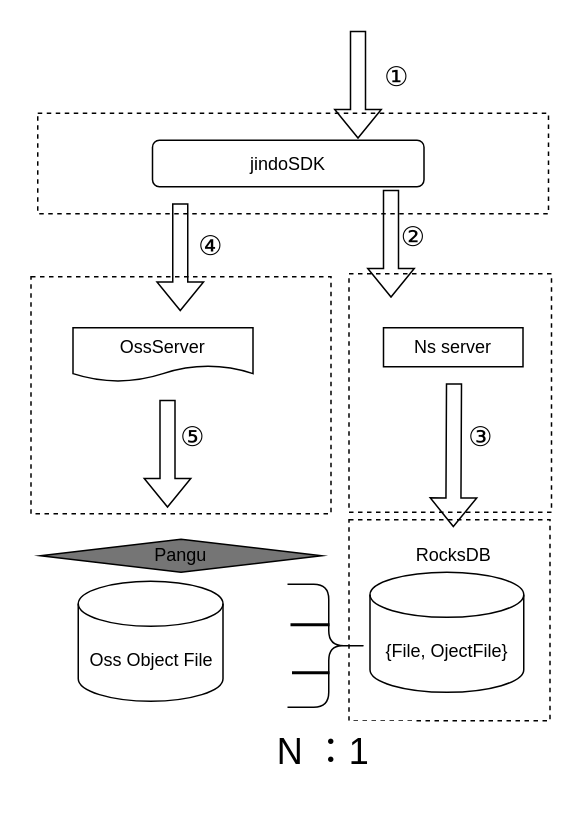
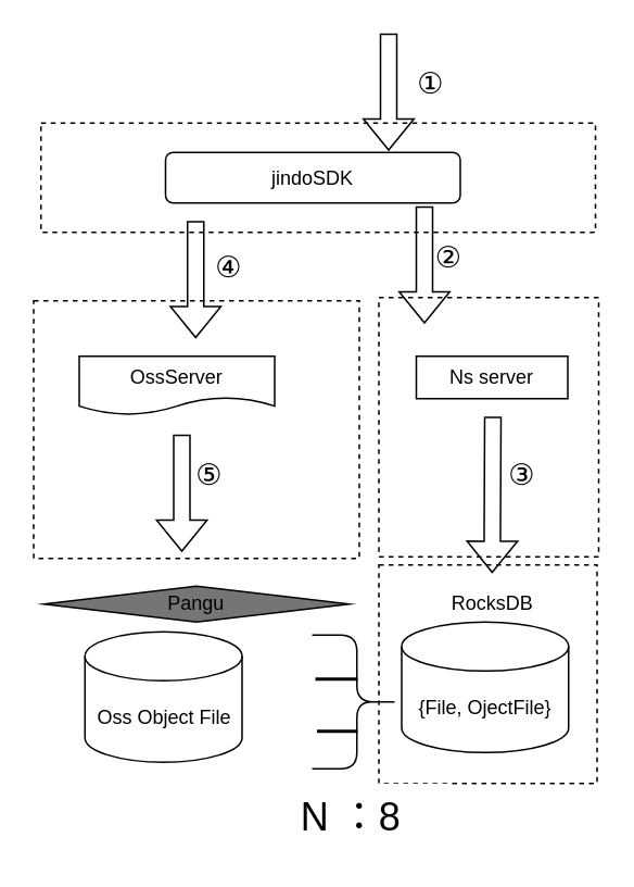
  <mxCell id="0" />
  <mxCell id="1" parent="0" />
  <mxCell id="2" value="" style="whiteSpace=wrap;html=1;aspect=fixed;dashed=1;" vertex="1" parent="1"><mxGeometry x="232" y="346" width="134" height="134" as="geometry" /></mxCell>
  <mxCell id="3" value="" style="rounded=0;whiteSpace=wrap;html=1;dashed=1;" vertex="1" parent="1"><mxGeometry x="232" y="182" width="135" height="159" as="geometry" /></mxCell>
  <mxCell id="4" value="" style="rounded=0;whiteSpace=wrap;html=1;dashed=1;" vertex="1" parent="1"><mxGeometry x="20" y="184" width="200" height="158" as="geometry" /></mxCell>
  <mxCell id="5" value="" style="rounded=0;whiteSpace=wrap;html=1;dashed=1;" vertex="1" parent="1"><mxGeometry x="24.5" y="75" width="340.5" height="67" as="geometry" /></mxCell>
  <mxCell id="6" value="jindoSDK" style="rounded=1;whiteSpace=wrap;html=1;" vertex="1" parent="1"><mxGeometry x="101" y="93" width="181" height="31" as="geometry" /></mxCell>
  <mxCell id="7" value="OssServer" style="shape=document;whiteSpace=wrap;html=1;boundedLbl=1;" vertex="1" parent="1"><mxGeometry x="48" y="218" width="120" height="36" as="geometry" /></mxCell>
  <mxCell id="8" value="Ns server" style="rounded=0;whiteSpace=wrap;html=1;" vertex="1" parent="1"><mxGeometry x="255" y="218" width="93" height="26" as="geometry" /></mxCell>
  <mxCell id="9" value="Oss Object File" style="shape=cylinder3;whiteSpace=wrap;html=1;boundedLbl=1;backgroundOutline=1;size=15;" vertex="1" parent="1"><mxGeometry x="51.5" y="387" width="96.5" height="80" as="geometry" /></mxCell>
  <mxCell id="10" value="RocksDB" style="rounded=0;whiteSpace=wrap;html=1;strokeColor=none;" vertex="1" parent="1"><mxGeometry x="241.5" y="353" width="120" height="34" as="geometry" /></mxCell>
  <mxCell id="11" value="Pangu" style="rhombus;whiteSpace=wrap;html=1;fillColor=#757575;" vertex="1" parent="1"><mxGeometry x="26.25" y="359" width="187.5" height="22" as="geometry" /></mxCell>
  <mxCell id="12" value="{File, OjectFile}" style="shape=cylinder3;whiteSpace=wrap;html=1;boundedLbl=1;backgroundOutline=1;size=15;" vertex="1" parent="1"><mxGeometry x="246" y="381" width="102.5" height="80" as="geometry" /></mxCell>
  <mxCell id="13" value="" style="shape=flexArrow;endArrow=classic;html=1;rounded=0;" edge="1" parent="1"><mxGeometry width="50" height="50" relative="1" as="geometry"><mxPoint x="238" y="20" as="sourcePoint" /><mxPoint x="238" y="92" as="targetPoint" /></mxGeometry></mxCell>
  <mxCell id="14" value="&lt;font style=&quot;font-size: 18px;&quot;&gt;①&lt;/font&gt;" style="rounded=0;whiteSpace=wrap;html=1;fillColor=none;strokeColor=none;" vertex="1" parent="1"><mxGeometry x="239" y="26" width="50" height="49" as="geometry" /></mxCell>
  <mxCell id="15" value="&lt;span style=&quot;font-size: 18px;&quot;&gt;②&lt;/span&gt;" style="rounded=0;whiteSpace=wrap;html=1;fillColor=none;strokeColor=none;" vertex="1" parent="1"><mxGeometry x="250" y="133" width="50" height="49" as="geometry" /></mxCell>
  <mxCell id="16" value="" style="shape=flexArrow;endArrow=classic;html=1;rounded=0;" edge="1" parent="1"><mxGeometry width="50" height="50" relative="1" as="geometry"><mxPoint x="260" y="126" as="sourcePoint" /><mxPoint x="260" y="198" as="targetPoint" /></mxGeometry></mxCell>
  <mxCell id="17" value="" style="shape=flexArrow;endArrow=classic;html=1;rounded=0;entryX=0.519;entryY=0.037;entryDx=0;entryDy=0;entryPerimeter=0;" edge="1" parent="1" target="2"><mxGeometry width="50" height="50" relative="1" as="geometry"><mxPoint x="302" y="255" as="sourcePoint" /><mxPoint x="299" y="324" as="targetPoint" /></mxGeometry></mxCell>
  <mxCell id="18" value="&lt;span style=&quot;font-size: 18px;&quot;&gt;③&lt;/span&gt;" style="rounded=0;whiteSpace=wrap;html=1;fillColor=none;strokeColor=none;" vertex="1" parent="1"><mxGeometry x="295" y="266" width="50" height="49" as="geometry" /></mxCell>
  <mxCell id="19" value="&lt;span style=&quot;font-size: 18px;&quot;&gt;④&lt;/span&gt;" style="rounded=0;whiteSpace=wrap;html=1;fillColor=none;strokeColor=none;" vertex="1" parent="1"><mxGeometry x="115" y="139" width="50" height="49" as="geometry" /></mxCell>
  <mxCell id="20" value="" style="shape=flexArrow;endArrow=classic;html=1;rounded=0;" edge="1" parent="1"><mxGeometry width="50" height="50" relative="1" as="geometry"><mxPoint x="119.5" y="135" as="sourcePoint" /><mxPoint x="119.5" y="207" as="targetPoint" /></mxGeometry></mxCell>
  <mxCell id="21" value="&lt;span style=&quot;font-size: 18px;&quot;&gt;⑤&lt;/span&gt;" style="rounded=0;whiteSpace=wrap;html=1;fillColor=none;strokeColor=none;" vertex="1" parent="1"><mxGeometry x="103" y="266" width="50" height="49" as="geometry" /></mxCell>
  <mxCell id="22" value="" style="shape=flexArrow;endArrow=classic;html=1;rounded=0;" edge="1" parent="1"><mxGeometry width="50" height="50" relative="1" as="geometry"><mxPoint x="111" y="266" as="sourcePoint" /><mxPoint x="111" y="338" as="targetPoint" /></mxGeometry></mxCell>
  <mxCell id="23" value="" style="shape=curlyBracket;whiteSpace=wrap;html=1;rounded=1;flipH=1;labelPosition=right;verticalLabelPosition=middle;align=left;verticalAlign=middle;" vertex="1" parent="1"><mxGeometry x="191" y="389" width="55" height="82" as="geometry" /></mxCell>
  <mxCell id="24" value="" style="line;strokeWidth=2;html=1;" vertex="1" parent="1"><mxGeometry x="193" y="411" width="26" height="10" as="geometry" /></mxCell>
  <mxCell id="25" value="" style="line;strokeWidth=2;html=1;" vertex="1" parent="1"><mxGeometry x="194" y="443" width="25" height="10" as="geometry" /></mxCell>
- <mxCell id="26" value="&lt;font style=&quot;font-size: 24px;&quot;&gt;N ：1&lt;/font&gt;" style="rounded=0;whiteSpace=wrap;html=1;strokeColor=none;" vertex="1" parent="1"><mxGeometry x="155" y="480" width="120" height="42" as="geometry" /></mxCell>
+ <mxCell id="26" value="&lt;font style=&quot;font-size: 24px;&quot;&gt;N ：8&lt;/font&gt;" style="rounded=0;whiteSpace=wrap;html=1;strokeColor=none;" vertex="1" parent="1"><mxGeometry x="155" y="480" width="120" height="42" as="geometry" /></mxCell>
